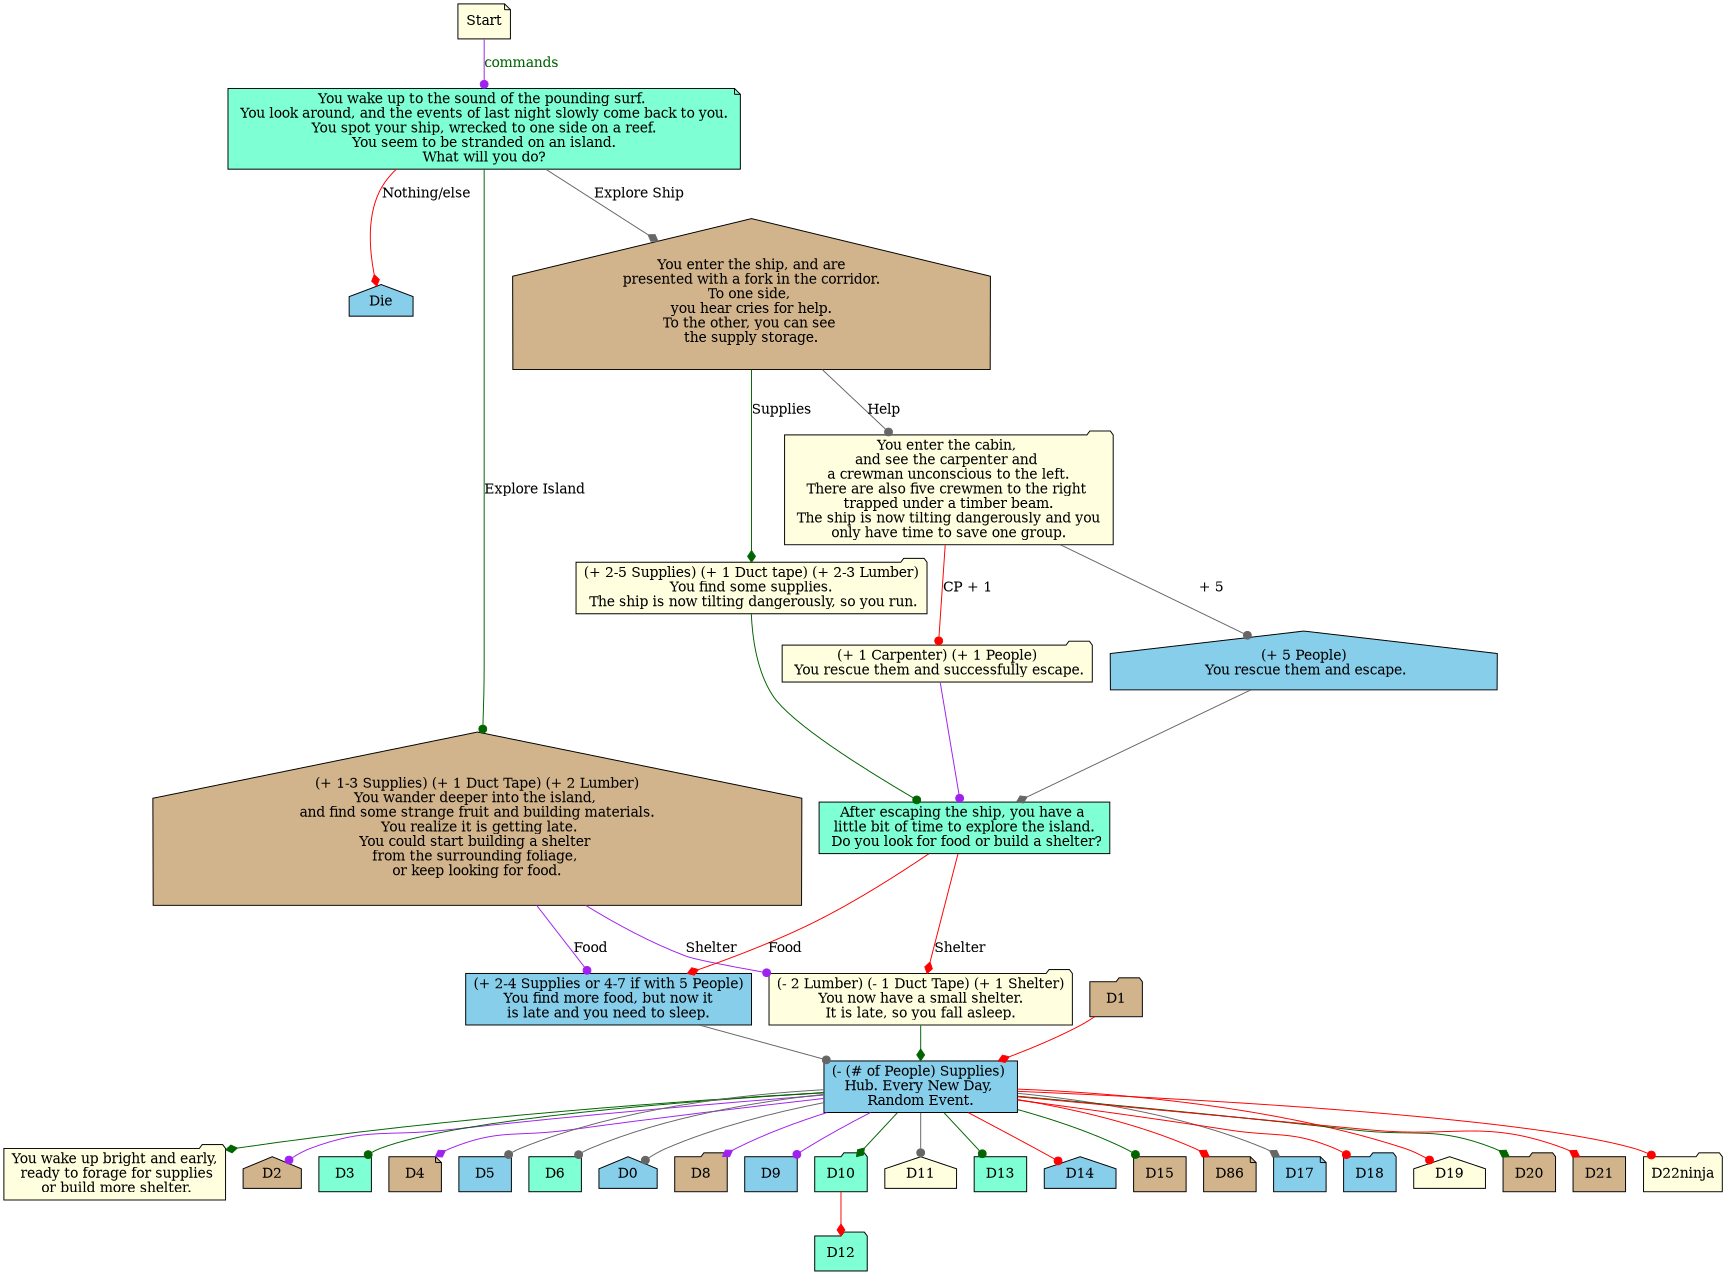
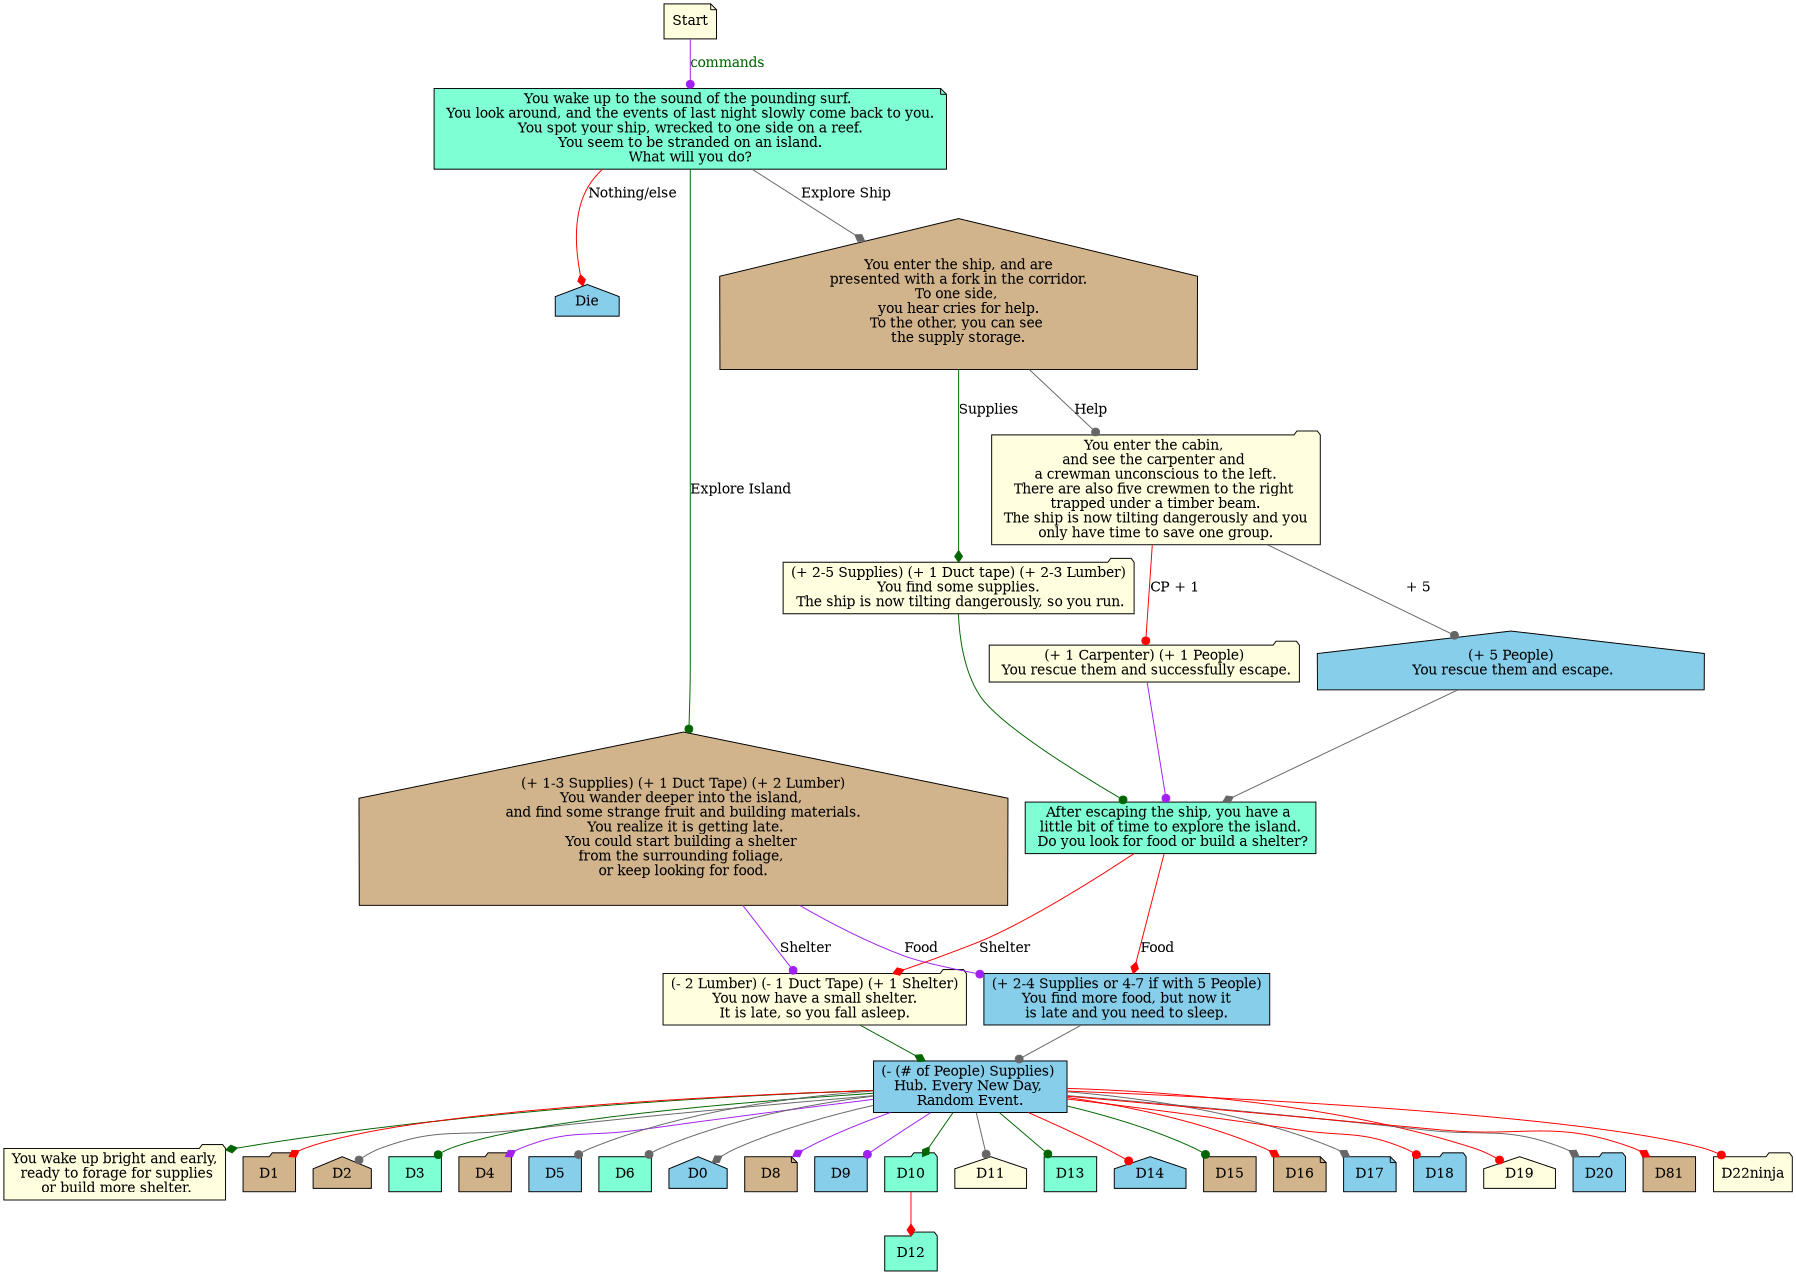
  digraph {
    node [fillcolor=skyblue shape=folder style=filled]
    edge [arrowhead=dot color=red]
    n1 [fillcolor=lightyellow label=Start shape=note]
    n2 [fillcolor=aquamarine label="You wake up to the sound of the pounding surf. \n You look around, and the events of last night slowly come back to you. \n You spot your ship, wrecked to one side on a reef. \n You seem to be stranded on an island. \nWhat will you do?" shape=note]
    n3 [label=Die shape=house]
    n4 [fillcolor=tan label="You enter the ship, and are\npresented with a fork in the corridor.\nTo one side, \nyou hear cries for help.\nTo the other, you can see \nthe supply storage." shape=house]
    n5 [fillcolor=tan label="(+ 1-3 Supplies) (+ 1 Duct Tape) (+ 2 Lumber)\nYou wander deeper into the island, \nand find some strange fruit and building materials.\n You realize it is getting late.\nYou could start building a shelter \nfrom the surrounding foliage, \nor keep looking for food." shape=house]
    n6 [fillcolor=lightyellow label="You enter the cabin, \nand see the carpenter and \na crewman unconscious to the left.\nThere are also five crewmen to the right \ntrapped under a timber beam.\n The ship is now tilting dangerously and you \nonly have time to save one group."]
    n7 [fillcolor=lightyellow label="(+ 2-5 Supplies) (+ 1 Duct tape) (+ 2-3 Lumber)\nYou find some supplies.\n The ship is now tilting dangerously, so you run."]
    n8 [fillcolor=lightyellow label="(- 2 Lumber) (- 1 Duct Tape) (+ 1 Shelter)\n You now have a small shelter. \nIt is late, so you fall asleep."]
    n9 [label="(+ 2-4 Supplies or 4-7 if with 5 People)\n You find more food, but now it \nis late and you need to sleep." shape=box]
    n10 [fillcolor=lightyellow label="(+ 1 Carpenter) (+ 1 People)\n You rescue them and successfully escape."]
    n11 [label="(+ 5 People)\n You rescue them and escape." shape=house]
    n12 [fillcolor=aquamarine label="After escaping the ship, you have a \nlittle bit of time to explore the island.\n Do you look for food or build a shelter?" shape=box]
    n13 [label="(- (# of People) Supplies) \nHub. Every New Day, \nRandom Event." shape=box]
    n14 [fillcolor=lightyellow label="You wake up bright and early,\n ready to forage for supplies\n or build more shelter."]
    D1 [fillcolor=tan]
    D2 [fillcolor=tan shape=house]
    D3 [fillcolor=aquamarine shape=box]
-   D4 [fillcolor=tan shape=note]
+   D4 [fillcolor=tan]
    D5 [shape=box]
    D6 [fillcolor=aquamarine shape=box]
    n21 [label=D0 shape=house]
-   D8 [fillcolor=tan]
+   D8 [fillcolor=tan shape=note]
    D9 [shape=box]
    D10 [fillcolor=aquamarine]
    D11 [fillcolor=lightyellow shape=house]
    D13 [fillcolor=aquamarine shape=box]
    D14 [shape=house]
    D15 [fillcolor=tan shape=box]
-   D16 [fillcolor=tan shape=note label=D86]
+   D16 [fillcolor=tan shape=note]
    D17 [shape=note]
    D18
    D19 [fillcolor=lightyellow shape=house]
-   D20 [fillcolor=tan]
-   D21 [fillcolor=tan shape=box]
+   D20
+   D21 [fillcolor=tan shape=box label=D81]
    D22ninja [fillcolor=lightyellow]
    D12 [fillcolor=aquamarine]
    n1 -> n2 [color=purple fontcolor=darkgreen label=commands]
    n2 -> n3 [arrowhead=diamond label="Nothing/else"]
    n2 -> n4 [arrowhead=diamond color=gray40 label="Explore Ship"]
    n2 -> n5 [color=darkgreen label="Explore Island"]
    n4 -> n6 [color=gray40 label=Help]
    n4 -> n7 [arrowhead=diamond color=darkgreen label=Supplies]
    n5 -> n8 [color=purple label=Shelter]
    n5 -> n9 [color=purple label=Food]
    n6 -> n10 [label="CP + 1"]
    n6 -> n11 [color=gray40 label="+ 5"]
    n7 -> n12 [color=darkgreen]
    n8 -> n13 [arrowhead=diamond color=darkgreen]
    n9 -> n13 [color=gray40]
    n10 -> n12 [color=purple]
    n11 -> n12 [arrowhead=diamond color=gray40]
    n12 -> n8 [arrowhead=diamond label=Shelter]
    n12 -> n9 [arrowhead=diamond label=Food]
    n13 -> n14 [arrowhead=diamond color=darkgreen]
-   D1 -> n13 [arrowhead=diamond]
-   n13 -> D2 [color=purple]
+   n13 -> D1 [arrowhead=diamond]
+   n13 -> D2 [color=gray40]
    n13 -> D3 [color=darkgreen]
    n13 -> D4 [arrowhead=diamond color=purple]
    n13 -> D5 [color=gray40]
    n13 -> D6 [color=gray40]
-   n13 -> n21 [color=gray40]
+   n13 -> n21 [arrowhead=diamond color=gray40]
    n13 -> D8 [arrowhead=diamond color=purple]
    n13 -> D9 [color=purple]
    n13 -> D10 [arrowhead=diamond color=darkgreen]
    n13 -> D11 [color=gray40]
    n13 -> D13 [color=darkgreen]
    n13 -> D14
    n13 -> D15 [color=darkgreen]
    n13 -> D16 [arrowhead=diamond]
    n13 -> D17 [arrowhead=diamond color=gray40]
    n13 -> D18
    n13 -> D19
-   n13 -> D20 [arrowhead=diamond color=darkgreen]
+   n13 -> D20 [arrowhead=diamond color=gray40]
    n13 -> D21 [arrowhead=diamond]
    n13 -> D22ninja
    D10 -> D12 [arrowhead=diamond]
  }
